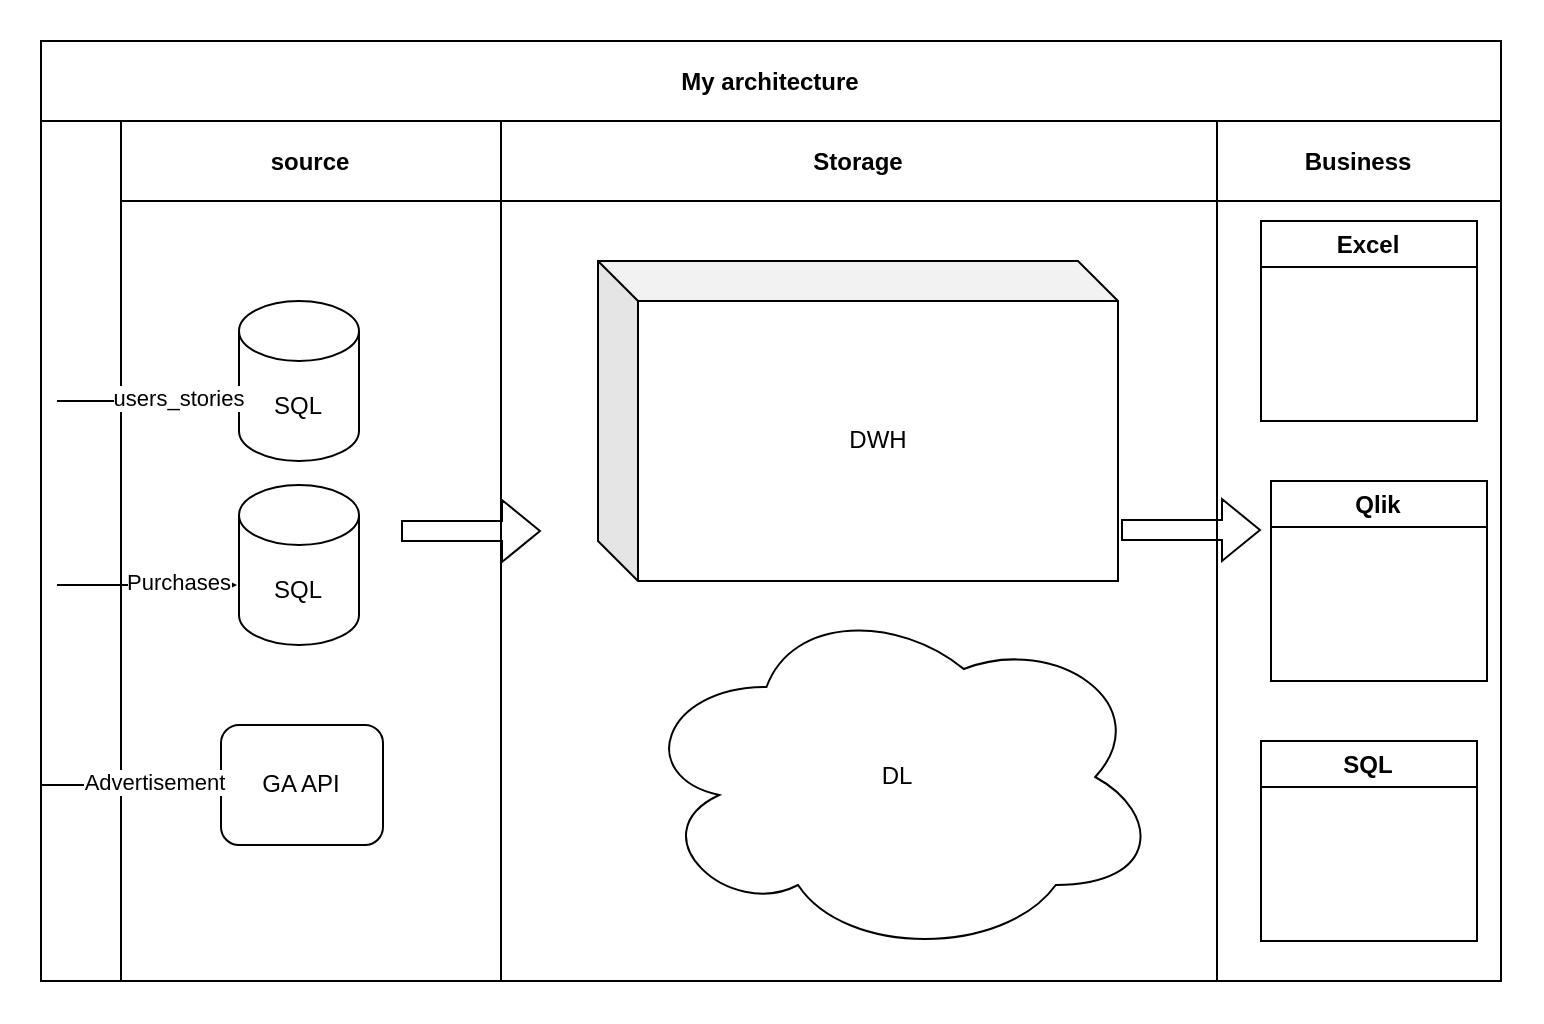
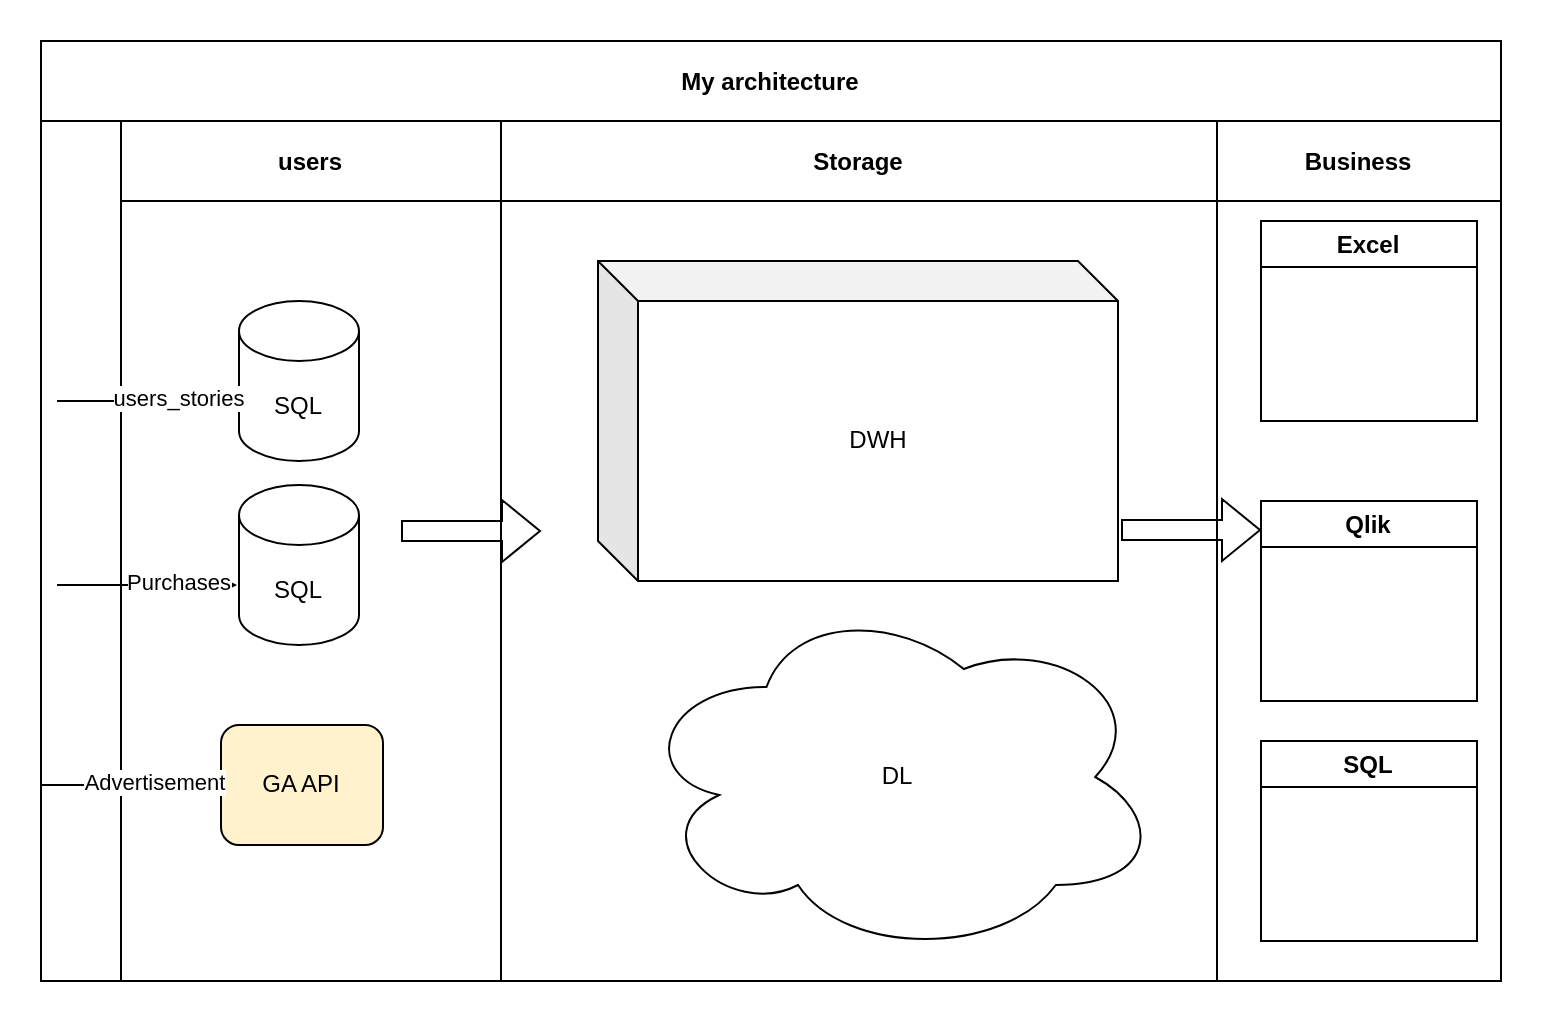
  <mxCell id="0" />
  <mxCell id="1" parent="0" />
  <mxCell id="2" value="My architecture" style="shape=table;childLayout=tableLayout;startSize=40;collapsible=0;recursiveResize=0;expand=0;fillColor=none;fontStyle=1" parent="1" vertex="1"><mxGeometry x="20" y="20" width="730" height="470" as="geometry" /></mxCell>
  <mxCell id="3" value="" style="shape=tableRow;horizontal=0;swimlaneHead=0;swimlaneBody=0;top=0;left=0;bottom=0;right=0;fillColor=none;points=[[0,0.5],[1,0.5]];portConstraint=eastwest;startSize=40;collapsible=0;recursiveResize=0;expand=0;fontStyle=1;" parent="2" vertex="1"><mxGeometry y="40" width="730" height="430" as="geometry" /></mxCell>
- <mxCell id="4" value="source" style="swimlane;swimlaneHead=0;swimlaneBody=0;connectable=0;fillColor=none;startSize=40;collapsible=0;recursiveResize=0;expand=0;fontStyle=1;" parent="3" vertex="1"><mxGeometry x="40" width="190" height="430" as="geometry"><mxRectangle width="190" height="430" as="alternateBounds" /></mxGeometry></mxCell>
+ <mxCell id="4" value="users" style="swimlane;swimlaneHead=0;swimlaneBody=0;connectable=0;fillColor=none;startSize=40;collapsible=0;recursiveResize=0;expand=0;fontStyle=1;" parent="3" vertex="1"><mxGeometry x="40" width="190" height="430" as="geometry"><mxRectangle width="190" height="430" as="alternateBounds" /></mxGeometry></mxCell>
  <mxCell id="5" value="SQL" style="shape=cylinder3;whiteSpace=wrap;html=1;boundedLbl=1;backgroundOutline=1;size=15;" parent="4" vertex="1"><mxGeometry x="59" y="90" width="60" height="80" as="geometry" /></mxCell>
  <mxCell id="6" value="" style="endArrow=classic;html=1;rounded=0;" parent="4" edge="1"><mxGeometry width="50" height="50" relative="1" as="geometry"><mxPoint x="-32" y="140" as="sourcePoint" /><mxPoint x="58" y="140" as="targetPoint" /></mxGeometry></mxCell>
  <mxCell id="7" value="users_stories" style="edgeLabel;html=1;align=center;verticalAlign=middle;resizable=0;points=[];" parent="6" vertex="1" connectable="0"><mxGeometry x="0.333" y="2" relative="1" as="geometry"><mxPoint as="offset" /></mxGeometry></mxCell>
  <mxCell id="8" value="SQL" style="shape=cylinder3;whiteSpace=wrap;html=1;boundedLbl=1;backgroundOutline=1;size=15;" parent="4" vertex="1"><mxGeometry x="59" y="182" width="60" height="80" as="geometry" /></mxCell>
  <mxCell id="9" value="" style="endArrow=classic;html=1;rounded=0;" parent="4" edge="1"><mxGeometry width="50" height="50" relative="1" as="geometry"><mxPoint x="-32" y="232" as="sourcePoint" /><mxPoint x="58" y="232" as="targetPoint" /></mxGeometry></mxCell>
  <mxCell id="10" value="Purchases" style="edgeLabel;html=1;align=center;verticalAlign=middle;resizable=0;points=[];" parent="9" vertex="1" connectable="0"><mxGeometry x="0.333" y="2" relative="1" as="geometry"><mxPoint as="offset" /></mxGeometry></mxCell>
- <mxCell id="11" value="GA API" style="rounded=1;whiteSpace=wrap;html=1;" parent="4" vertex="1"><mxGeometry x="50" y="302" width="81" height="60" as="geometry" /></mxCell>
+ <mxCell id="11" value="GA API" style="rounded=1;whiteSpace=wrap;html=1;fillColor=#fff2cc;" parent="4" vertex="1"><mxGeometry x="50" y="302" width="81" height="60" as="geometry" /></mxCell>
  <mxCell id="12" value="" style="shape=flexArrow;endArrow=classic;html=1;rounded=0;" parent="4" edge="1"><mxGeometry width="50" height="50" relative="1" as="geometry"><mxPoint x="140" y="205" as="sourcePoint" /><mxPoint x="210" y="205" as="targetPoint" /></mxGeometry></mxCell>
  <mxCell id="13" value="Storage" style="swimlane;swimlaneHead=0;swimlaneBody=0;connectable=0;fillColor=none;startSize=40;collapsible=0;recursiveResize=0;expand=0;fontStyle=1;" parent="3" vertex="1"><mxGeometry x="230" width="358" height="430" as="geometry"><mxRectangle width="358" height="430" as="alternateBounds" /></mxGeometry></mxCell>
  <mxCell id="14" value="DWH" style="shape=cube;whiteSpace=wrap;html=1;boundedLbl=1;backgroundOutline=1;darkOpacity=0.05;darkOpacity2=0.1;" parent="13" vertex="1"><mxGeometry x="48.5" y="70" width="260" height="160" as="geometry" /></mxCell>
  <mxCell id="15" value="DL" style="ellipse;shape=cloud;whiteSpace=wrap;html=1;" parent="13" vertex="1"><mxGeometry x="67" y="238" width="263" height="180" as="geometry" /></mxCell>
  <mxCell id="16" value="" style="shape=flexArrow;endArrow=classic;html=1;rounded=0;" parent="13" edge="1"><mxGeometry width="50" height="50" relative="1" as="geometry"><mxPoint x="310" y="204.5" as="sourcePoint" /><mxPoint x="380" y="204.5" as="targetPoint" /></mxGeometry></mxCell>
  <mxCell id="17" value="Business" style="swimlane;swimlaneHead=0;swimlaneBody=0;connectable=0;fillColor=none;startSize=40;collapsible=0;recursiveResize=0;expand=0;fontStyle=1;" parent="3" vertex="1"><mxGeometry x="588" width="142" height="430" as="geometry"><mxRectangle width="142" height="430" as="alternateBounds" /></mxGeometry></mxCell>
  <mxCell id="18" value="Excel" style="swimlane;" parent="17" vertex="1"><mxGeometry x="22" y="50" width="108" height="100" as="geometry" /></mxCell>
- <mxCell id="19" value="Qlik" style="swimlane;" parent="17" vertex="1"><mxGeometry x="27" y="180" width="108" height="100" as="geometry" /></mxCell>
+ <mxCell id="19" value="Qlik" style="swimlane;" parent="17" vertex="1"><mxGeometry x="22" y="190" width="108" height="100" as="geometry" /></mxCell>
  <mxCell id="20" value="SQL" style="swimlane;" vertex="1" parent="17"><mxGeometry x="22" y="310" width="108" height="100" as="geometry" /></mxCell>
  <mxCell id="21" value="" style="endArrow=classic;html=1;rounded=0;" parent="1" edge="1"><mxGeometry width="50" height="50" relative="1" as="geometry"><mxPoint x="20" y="392" as="sourcePoint" /><mxPoint x="110" y="392" as="targetPoint" /></mxGeometry></mxCell>
  <mxCell id="22" value="Advertisement" style="edgeLabel;html=1;align=center;verticalAlign=middle;resizable=0;points=[];" parent="21" vertex="1" connectable="0"><mxGeometry x="0.244" y="2" relative="1" as="geometry"><mxPoint as="offset" /></mxGeometry></mxCell>
